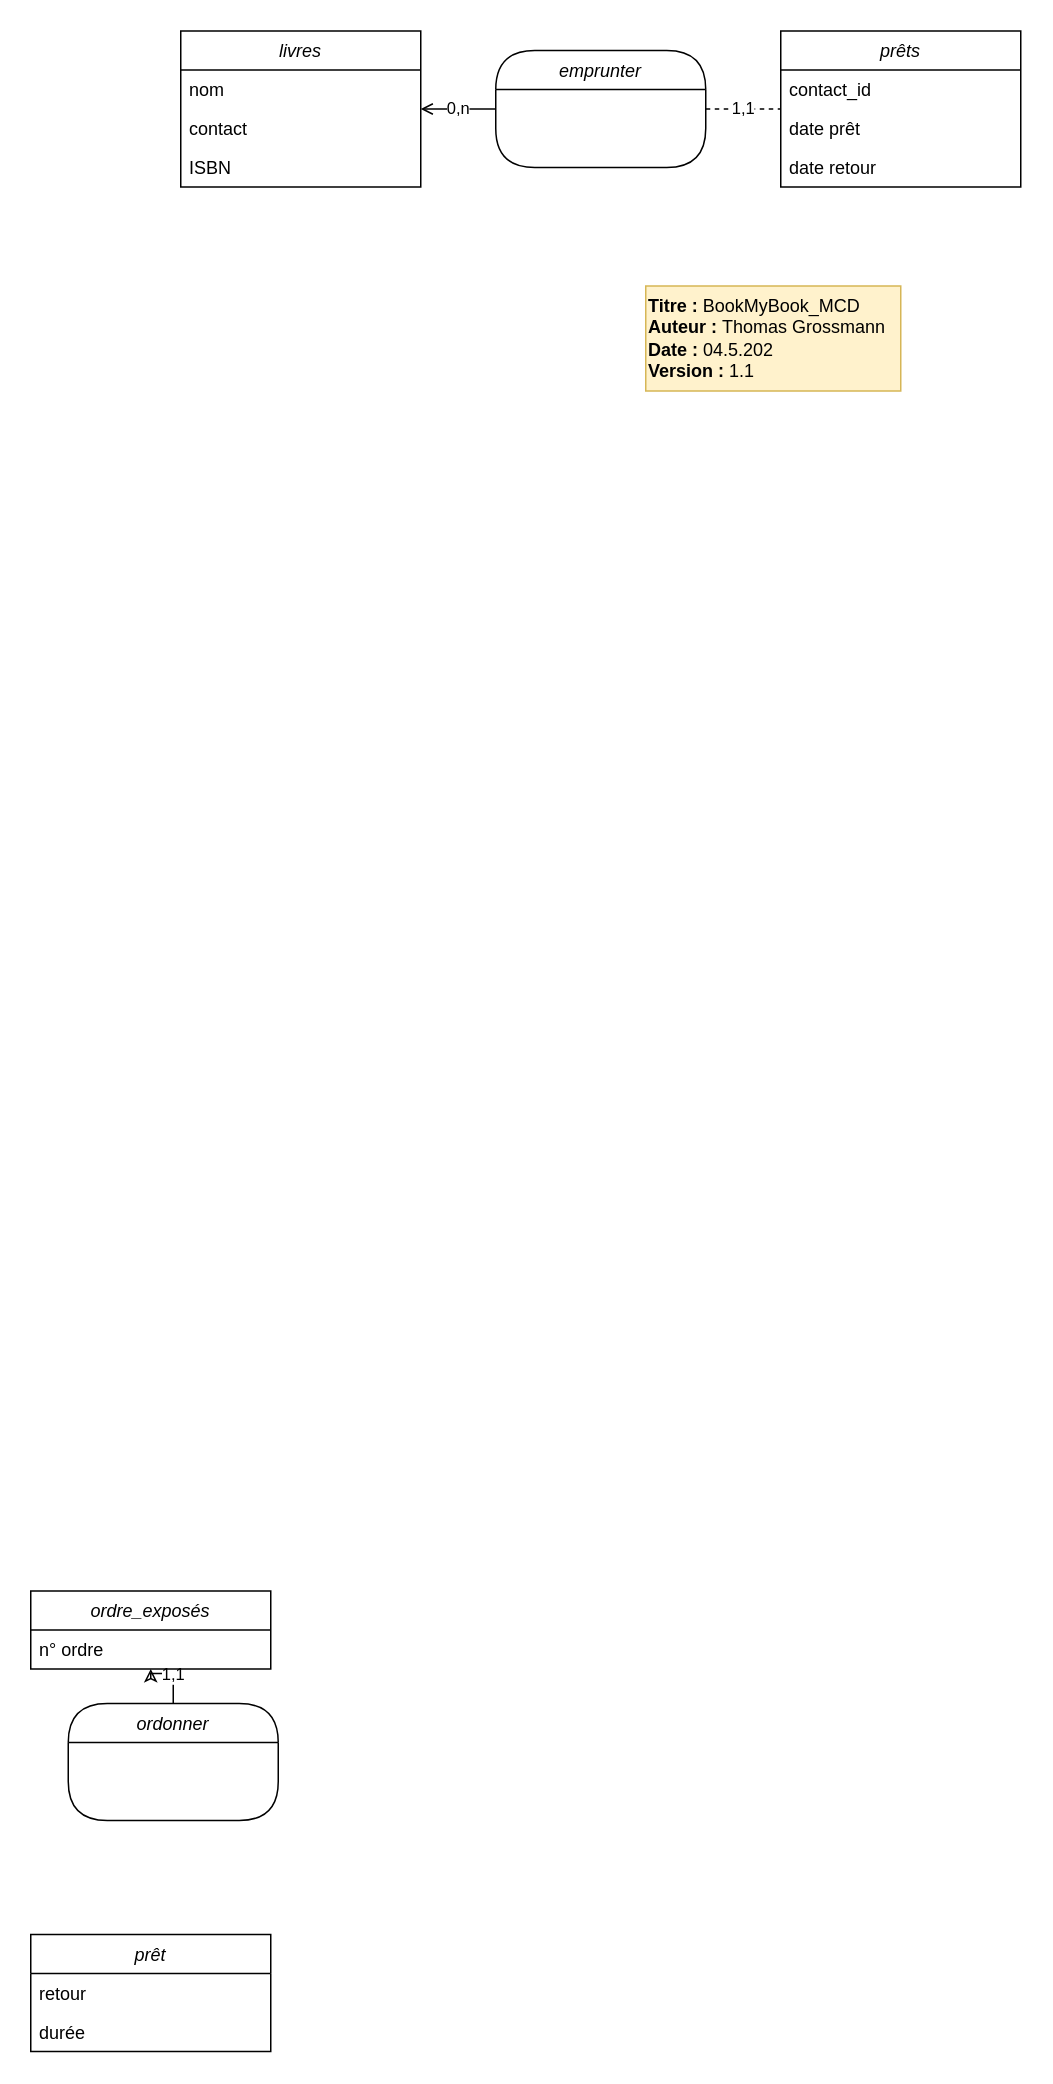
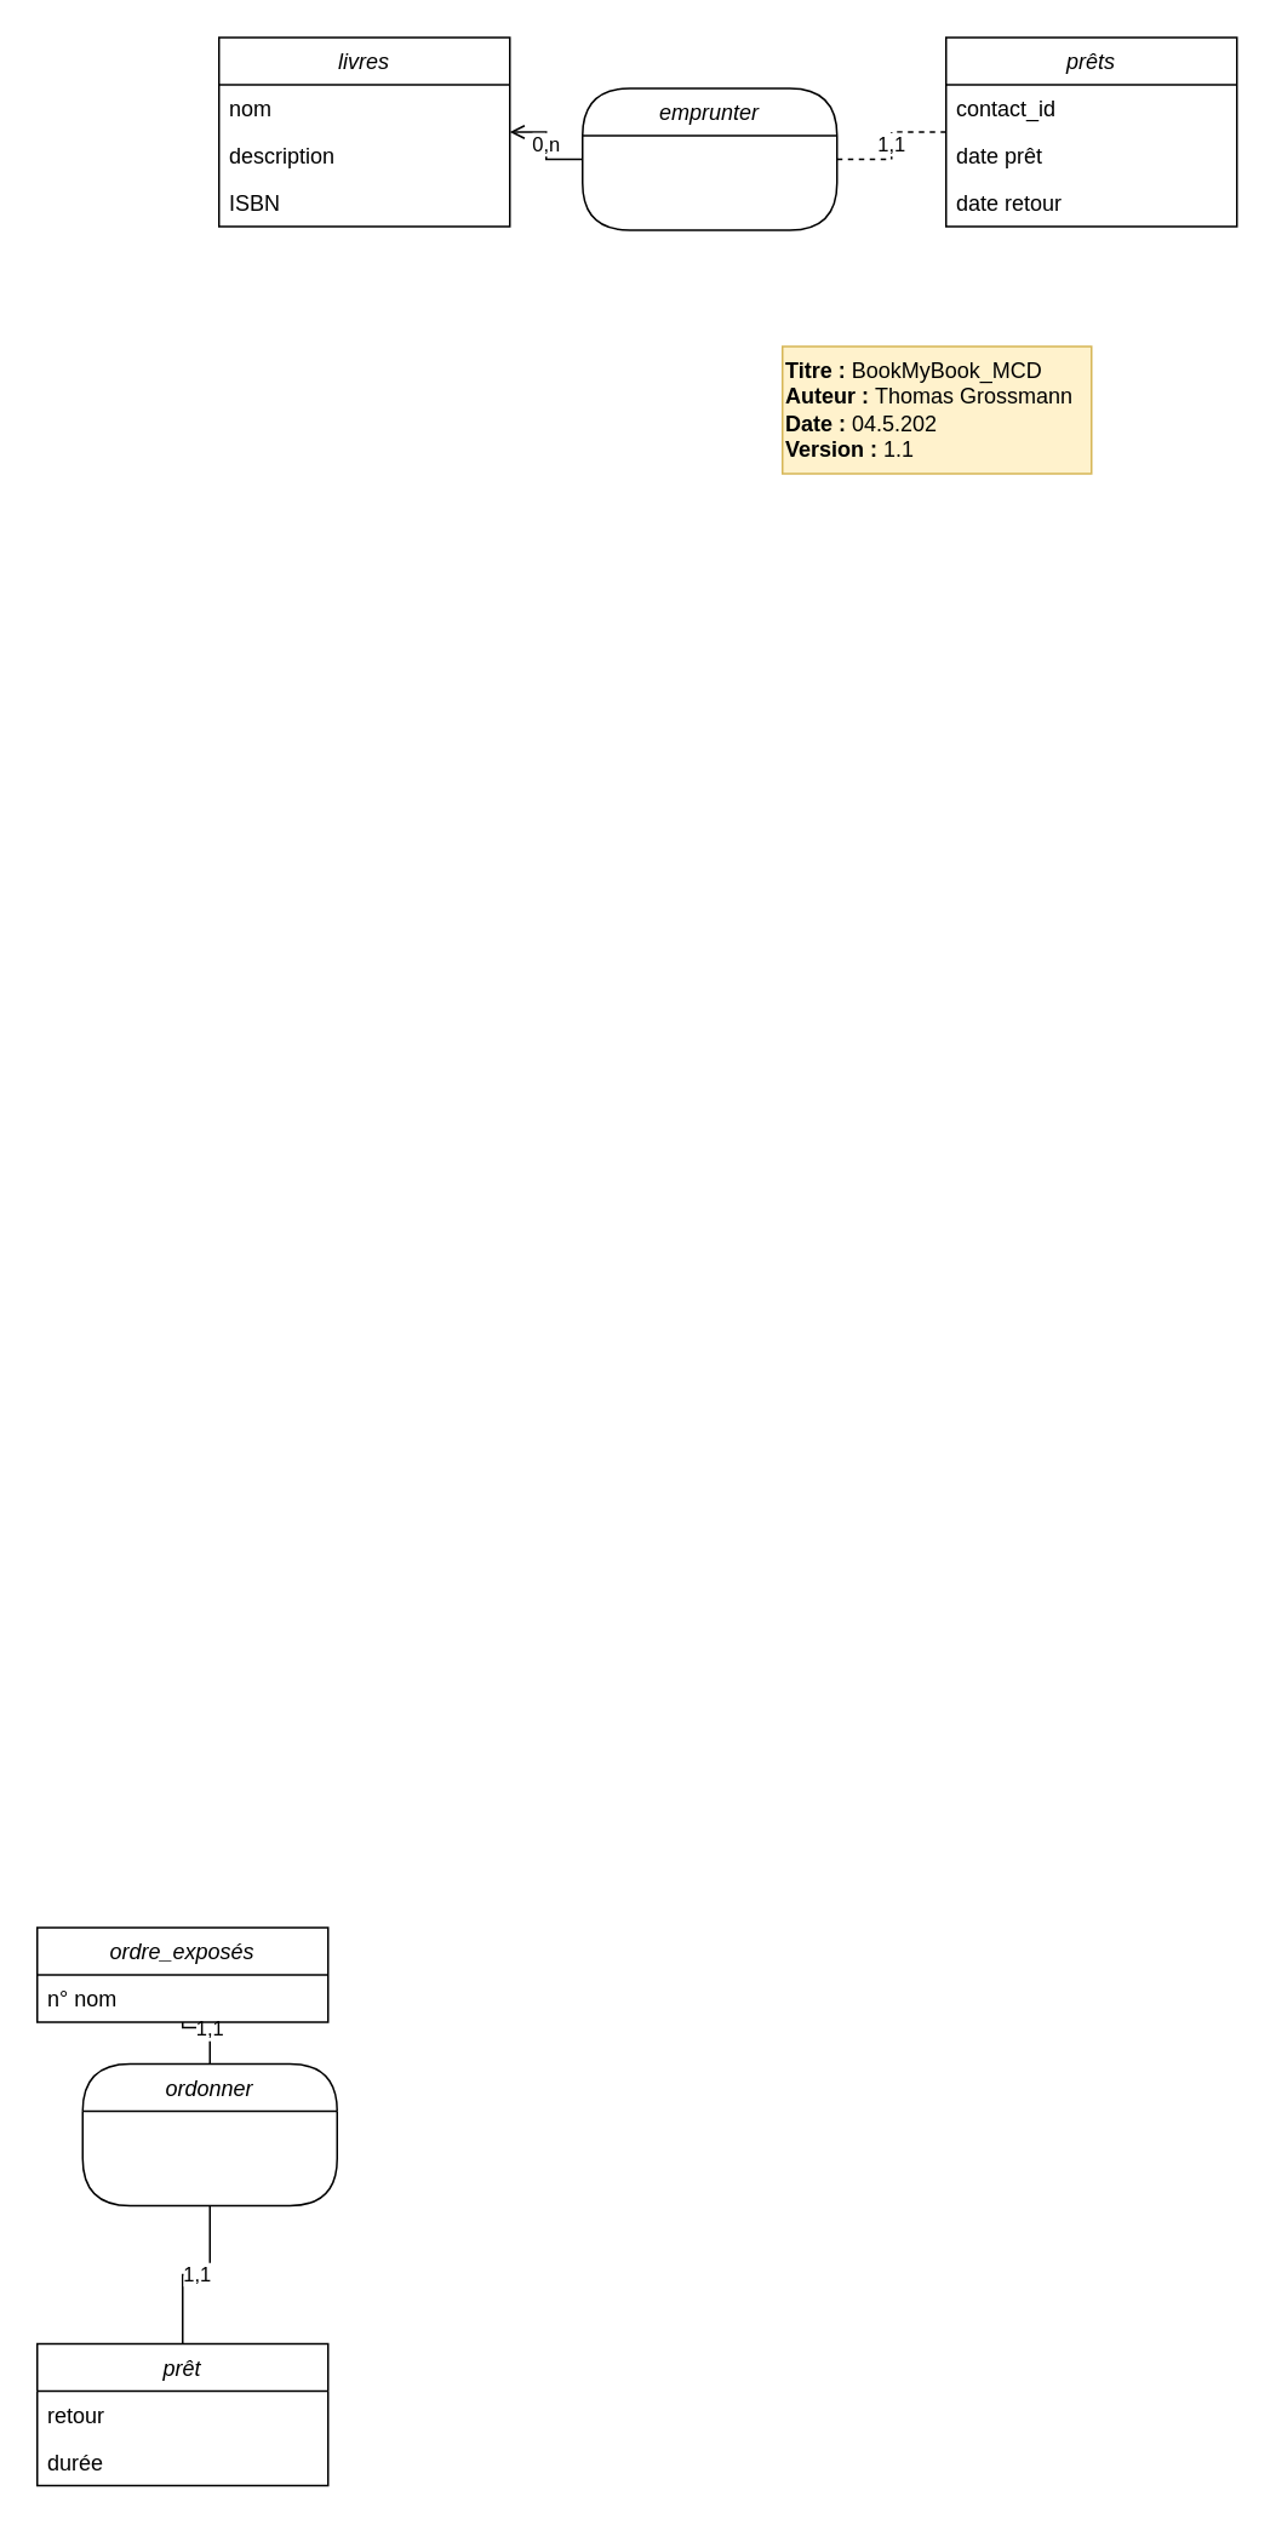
  <mxCell id="0" />
  <mxCell id="1" parent="0" />
  <mxCell id="2" value="livres" style="swimlane;fontStyle=2;align=center;verticalAlign=top;childLayout=stackLayout;horizontal=1;startSize=26;horizontalStack=0;resizeParent=1;resizeLast=0;collapsible=1;marginBottom=0;rounded=0;shadow=0;strokeWidth=1;" parent="1" vertex="1"><mxGeometry x="120" y="20" width="160" height="104" as="geometry"><mxRectangle x="230" y="140" width="160" height="26" as="alternateBounds" /></mxGeometry></mxCell>
  <mxCell id="3" value="nom" style="text;align=left;verticalAlign=top;spacingLeft=4;spacingRight=4;overflow=hidden;rotatable=0;points=[[0,0.5],[1,0.5]];portConstraint=eastwest;" parent="2" vertex="1"><mxGeometry y="26" width="160" height="26" as="geometry" /></mxCell>
- <mxCell id="4" value="contact" style="text;align=left;verticalAlign=top;spacingLeft=4;spacingRight=4;overflow=hidden;rotatable=0;points=[[0,0.5],[1,0.5]];portConstraint=eastwest;rounded=0;shadow=0;html=0;" parent="2" vertex="1"><mxGeometry y="52" width="160" height="26" as="geometry" /></mxCell>
+ <mxCell id="4" value="description" style="text;align=left;verticalAlign=top;spacingLeft=4;spacingRight=4;overflow=hidden;rotatable=0;points=[[0,0.5],[1,0.5]];portConstraint=eastwest;rounded=0;shadow=0;html=0;" parent="2" vertex="1"><mxGeometry y="52" width="160" height="26" as="geometry" /></mxCell>
  <mxCell id="5" value="ISBN" style="text;align=left;verticalAlign=top;spacingLeft=4;spacingRight=4;overflow=hidden;rotatable=0;points=[[0,0.5],[1,0.5]];portConstraint=eastwest;rounded=0;shadow=0;html=0;" parent="2" vertex="1"><mxGeometry y="78" width="160" height="26" as="geometry" /></mxCell>
  <mxCell id="6" value="prêts" style="swimlane;fontStyle=2;align=center;verticalAlign=top;childLayout=stackLayout;horizontal=1;startSize=26;horizontalStack=0;resizeParent=1;resizeLast=0;collapsible=1;marginBottom=0;rounded=0;shadow=0;strokeWidth=1;" vertex="1" parent="1"><mxGeometry x="520" y="20" width="160" height="104" as="geometry"><mxRectangle x="230" y="140" width="160" height="26" as="alternateBounds" /></mxGeometry></mxCell>
  <mxCell id="7" value="contact_id" style="text;align=left;verticalAlign=top;spacingLeft=4;spacingRight=4;overflow=hidden;rotatable=0;points=[[0,0.5],[1,0.5]];portConstraint=eastwest;" vertex="1" parent="6"><mxGeometry y="26" width="160" height="26" as="geometry" /></mxCell>
  <mxCell id="8" value="date prêt" style="text;align=left;verticalAlign=top;spacingLeft=4;spacingRight=4;overflow=hidden;rotatable=0;points=[[0,0.5],[1,0.5]];portConstraint=eastwest;" vertex="1" parent="6"><mxGeometry y="52" width="160" height="26" as="geometry" /></mxCell>
  <mxCell id="9" value="date retour" style="text;align=left;verticalAlign=top;spacingLeft=4;spacingRight=4;overflow=hidden;rotatable=0;points=[[0,0.5],[1,0.5]];portConstraint=eastwest;" vertex="1" parent="6"><mxGeometry y="78" width="160" height="26" as="geometry" /></mxCell>
+ <mxCell id="10" value="1,1" style="edgeStyle=orthogonalEdgeStyle;rounded=0;orthogonalLoop=1;jettySize=auto;html=1;entryX=0.5;entryY=1;entryDx=0;entryDy=0;fontColor=#000000;strokeColor=#000000;endArrow=none;endFill=0;" edge="1" parent="1" source="11" target="18"><mxGeometry relative="1" as="geometry" /></mxCell>
  <mxCell id="11" value="prêt" style="swimlane;fontStyle=2;align=center;verticalAlign=top;childLayout=stackLayout;horizontal=1;startSize=26;horizontalStack=0;resizeParent=1;resizeLast=0;collapsible=1;marginBottom=0;rounded=0;shadow=0;strokeWidth=1;" vertex="1" parent="1"><mxGeometry x="20" y="1289" width="160" height="78" as="geometry"><mxRectangle x="230" y="140" width="160" height="26" as="alternateBounds" /></mxGeometry></mxCell>
  <mxCell id="12" value="retour" style="text;align=left;verticalAlign=top;spacingLeft=4;spacingRight=4;overflow=hidden;rotatable=0;points=[[0,0.5],[1,0.5]];portConstraint=eastwest;" vertex="1" parent="11"><mxGeometry y="26" width="160" height="26" as="geometry" /></mxCell>
  <mxCell id="13" value="durée" style="text;align=left;verticalAlign=top;spacingLeft=4;spacingRight=4;overflow=hidden;rotatable=0;points=[[0,0.5],[1,0.5]];portConstraint=eastwest;rounded=0;shadow=0;html=0;" vertex="1" parent="11"><mxGeometry y="52" width="160" height="26" as="geometry" /></mxCell>
  <mxCell id="14" value="0,n" style="edgeStyle=orthogonalEdgeStyle;rounded=0;orthogonalLoop=1;jettySize=auto;html=1;endArrow=open;endFill=0;" edge="1" parent="1" source="16" target="2"><mxGeometry x="0.009" relative="1" as="geometry"><mxPoint as="offset" /></mxGeometry></mxCell>
  <mxCell id="15" value="1,1" style="edgeStyle=orthogonalEdgeStyle;rounded=0;orthogonalLoop=1;jettySize=auto;html=1;endArrow=none;endFill=0;dashed=1;" edge="1" parent="1" source="16" target="6"><mxGeometry relative="1" as="geometry" /></mxCell>
- <mxCell id="16" value="emprunter" style="swimlane;fontStyle=2;align=center;verticalAlign=top;childLayout=stackLayout;horizontal=1;startSize=26;horizontalStack=0;resizeParent=1;resizeLast=0;collapsible=1;marginBottom=0;rounded=1;shadow=0;strokeWidth=1;arcSize=49;" vertex="1" parent="1"><mxGeometry x="330" y="33" width="140" height="78" as="geometry"><mxRectangle x="230" y="140" width="160" height="26" as="alternateBounds" /></mxGeometry></mxCell>
- <mxCell id="17" value="1,1" style="edgeStyle=orthogonalEdgeStyle;rounded=0;orthogonalLoop=1;jettySize=auto;html=1;entryX=0.5;entryY=1;entryDx=0;entryDy=0;fontColor=#000000;endArrow=classic;endFill=0;strokeColor=#000000;" edge="1" parent="1" source="18" target="19"><mxGeometry relative="1" as="geometry" /></mxCell>
+ <mxCell id="16" value="emprunter" style="swimlane;fontStyle=2;align=center;verticalAlign=top;childLayout=stackLayout;horizontal=1;startSize=26;horizontalStack=0;resizeParent=1;resizeLast=0;collapsible=1;marginBottom=0;rounded=1;shadow=0;strokeWidth=1;arcSize=49;" vertex="1" parent="1"><mxGeometry x="320" y="48" width="140" height="78" as="geometry"><mxRectangle x="230" y="140" width="160" height="26" as="alternateBounds" /></mxGeometry></mxCell>
+ <mxCell id="17" value="1,1" style="edgeStyle=orthogonalEdgeStyle;rounded=0;orthogonalLoop=1;jettySize=auto;html=1;entryX=0.5;entryY=1;entryDx=0;entryDy=0;fontColor=#000000;endArrow=none;endFill=0;strokeColor=#000000;" edge="1" parent="1" source="18" target="19"><mxGeometry relative="1" as="geometry" /></mxCell>
  <mxCell id="18" value="ordonner" style="swimlane;fontStyle=2;align=center;verticalAlign=top;childLayout=stackLayout;horizontal=1;startSize=26;horizontalStack=0;resizeParent=1;resizeLast=0;collapsible=1;marginBottom=0;rounded=1;shadow=0;strokeWidth=1;arcSize=50;" vertex="1" parent="1"><mxGeometry x="45" y="1135" width="140" height="78" as="geometry"><mxRectangle x="140" y="729" width="160" height="26" as="alternateBounds" /></mxGeometry></mxCell>
  <mxCell id="19" value="ordre_exposés" style="swimlane;fontStyle=2;align=center;verticalAlign=top;childLayout=stackLayout;horizontal=1;startSize=26;horizontalStack=0;resizeParent=1;resizeLast=0;collapsible=1;marginBottom=0;rounded=0;shadow=0;strokeWidth=1;" vertex="1" parent="1"><mxGeometry x="20" y="1060" width="160" height="52" as="geometry"><mxRectangle x="230" y="140" width="160" height="26" as="alternateBounds" /></mxGeometry></mxCell>
- <mxCell id="20" value="n° ordre" style="text;align=left;verticalAlign=top;spacingLeft=4;spacingRight=4;overflow=hidden;rotatable=0;points=[[0,0.5],[1,0.5]];portConstraint=eastwest;rounded=0;shadow=0;html=0;" vertex="1" parent="19"><mxGeometry y="26" width="160" height="26" as="geometry" /></mxCell>
+ <mxCell id="20" value="n° nom" style="text;align=left;verticalAlign=top;spacingLeft=4;spacingRight=4;overflow=hidden;rotatable=0;points=[[0,0.5],[1,0.5]];portConstraint=eastwest;rounded=0;shadow=0;html=0;" vertex="1" parent="19"><mxGeometry y="26" width="160" height="26" as="geometry" /></mxCell>
  <mxCell id="21" value="&lt;b&gt;Titre : &lt;/b&gt;BookMyBook_MCD&lt;br&gt;&lt;b&gt;Auteur : &lt;/b&gt;Thomas Grossmann&lt;br&gt;&lt;b&gt;Date : &lt;/b&gt;04.5.202&lt;br&gt;&lt;b&gt;Version : &lt;/b&gt;1.1" style="rounded=0;whiteSpace=wrap;html=1;fillColor=#fff2cc;strokeColor=#d6b656;align=left;" vertex="1" parent="1"><mxGeometry x="430" y="190" width="170" height="70" as="geometry" /></mxCell>
